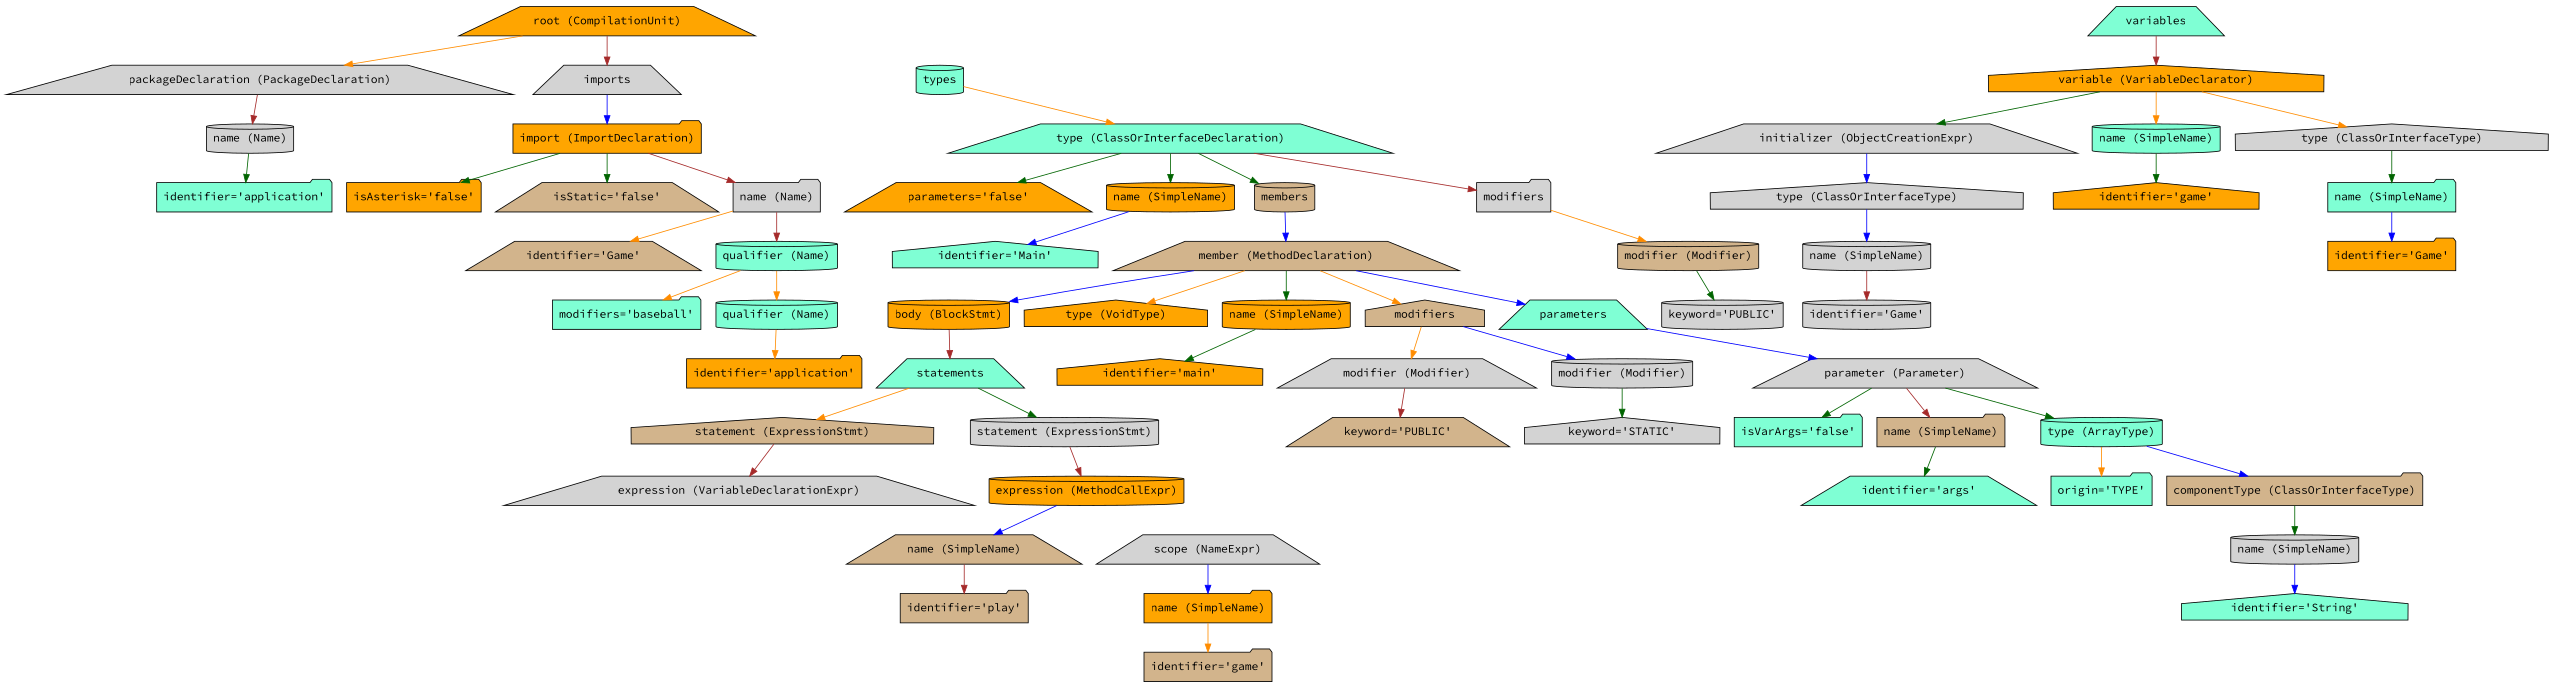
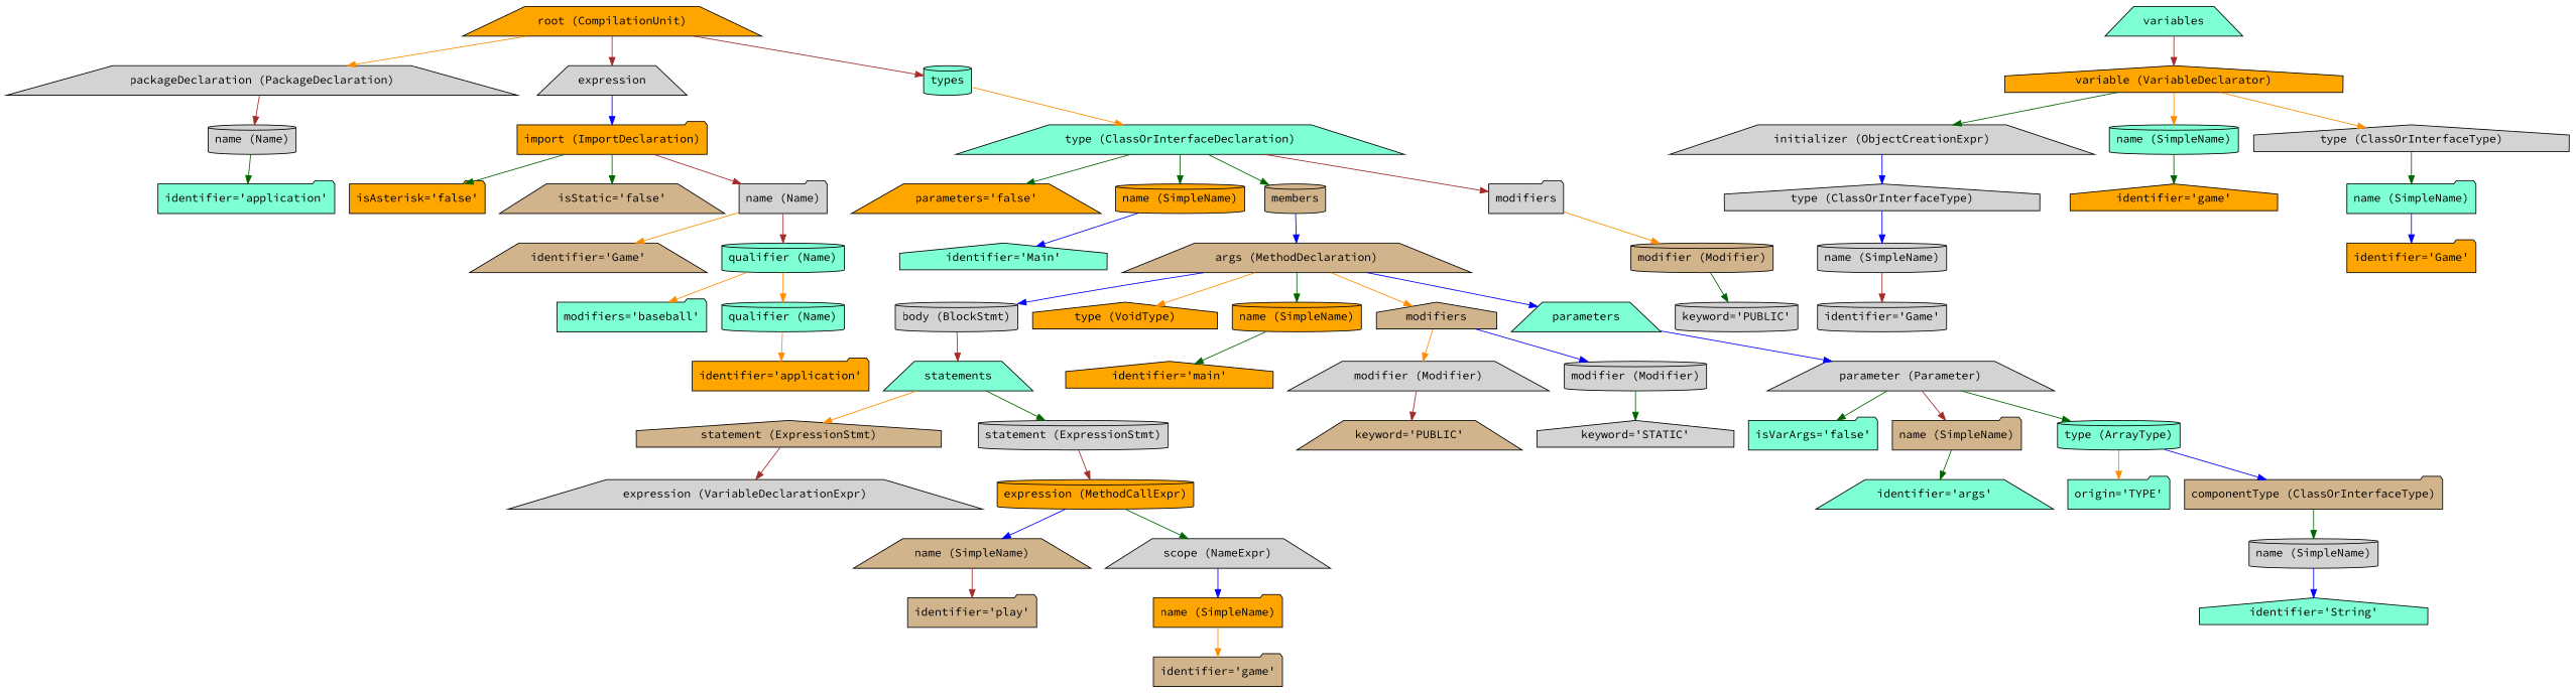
  digraph {
    fontname="Source Code Pro"
    node [fillcolor=lightgrey fontname="Source Code Pro" shape=trapezium style=filled]
    edge [color=darkgreen fontname="Source Code Pro"]
    n1 [fillcolor=orange label="root (CompilationUnit)"]
    n2 [label="packageDeclaration (PackageDeclaration)"]
-   n3 [label=imports]
+   n3 [label=expression]
    n4 [fillcolor=aquamarine label=types shape=cylinder]
    n5 [label="name (Name)" shape=cylinder]
    n6 [fillcolor=orange label="import (ImportDeclaration)" shape=folder]
    n7 [fillcolor=aquamarine label="type (ClassOrInterfaceDeclaration)"]
    n8 [fillcolor=aquamarine label="identifier='application'" shape=folder]
    n9 [fillcolor=orange label="isAsterisk='false'" shape=folder]
    n10 [fillcolor=tan label="isStatic='false'"]
    n11 [label="name (Name)" shape=folder]
    n12 [fillcolor=tan label="identifier='Game'"]
    n13 [fillcolor=aquamarine label="qualifier (Name)" shape=cylinder]
    n14 [fillcolor=aquamarine label="modifiers='baseball'" shape=folder]
    n15 [fillcolor=aquamarine label="qualifier (Name)" shape=cylinder]
    n16 [fillcolor=orange label="identifier='application'" shape=folder]
    n17 [fillcolor=orange label="parameters='false'"]
    n18 [fillcolor=orange label="name (SimpleName)" shape=cylinder]
    n19 [fillcolor=tan label=members shape=cylinder]
    n20 [label=modifiers shape=folder]
    n21 [fillcolor=aquamarine label="identifier='Main'" shape=house]
-   n22 [fillcolor=tan label="member (MethodDeclaration)"]
+   n22 [fillcolor=tan label="args (MethodDeclaration)"]
    n23 [fillcolor=tan label="modifier (Modifier)" shape=cylinder]
-   n24 [fillcolor=orange label="body (BlockStmt)" shape=cylinder]
+   n24 [label="body (BlockStmt)" shape=cylinder]
    n25 [fillcolor=orange label="type (VoidType)" shape=house]
    n26 [fillcolor=orange label="name (SimpleName)" shape=cylinder]
    n27 [fillcolor=tan label=modifiers shape=house]
    n28 [fillcolor=aquamarine label=parameters]
    n29 [fillcolor=aquamarine label=statements]
    n30 [fillcolor=orange label="identifier='main'" shape=house]
    n31 [label="modifier (Modifier)"]
    n32 [label="modifier (Modifier)" shape=cylinder]
    n33 [label="parameter (Parameter)"]
    n34 [fillcolor=tan label="statement (ExpressionStmt)" shape=house]
    n35 [label="statement (ExpressionStmt)" shape=cylinder]
    n36 [label="expression (VariableDeclarationExpr)"]
    n37 [fillcolor=orange label="expression (MethodCallExpr)" shape=cylinder]
    n38 [fillcolor=aquamarine label=variables]
    n39 [fillcolor=orange label="variable (VariableDeclarator)" shape=house]
    n40 [label="initializer (ObjectCreationExpr)"]
    n41 [fillcolor=aquamarine label="name (SimpleName)" shape=cylinder]
    n42 [label="type (ClassOrInterfaceType)" shape=house]
    n43 [label="type (ClassOrInterfaceType)" shape=house]
    n44 [fillcolor=orange label="identifier='game'" shape=house]
    n45 [fillcolor=aquamarine label="name (SimpleName)" shape=folder]
    n46 [label="name (SimpleName)" shape=cylinder]
    n47 [label="identifier='Game'" shape=cylinder]
    n48 [fillcolor=orange label="identifier='Game'" shape=folder]
    n49 [fillcolor=tan label="name (SimpleName)"]
    n50 [label="scope (NameExpr)"]
    n51 [fillcolor=tan label="identifier='play'" shape=folder]
    n52 [fillcolor=orange label="name (SimpleName)" shape=folder]
    n53 [fillcolor=tan label="identifier='game'" shape=folder]
    n54 [fillcolor=tan label="keyword='PUBLIC'"]
    n55 [label="keyword='STATIC'" shape=house]
    n56 [fillcolor=aquamarine label="isVarArgs='false'" shape=folder]
    n57 [fillcolor=tan label="name (SimpleName)" shape=folder]
    n58 [fillcolor=aquamarine label="type (ArrayType)" shape=cylinder]
    n59 [fillcolor=aquamarine label="identifier='args'"]
    n60 [fillcolor=aquamarine label="origin='TYPE'" shape=folder]
    n61 [fillcolor=tan label="componentType (ClassOrInterfaceType)" shape=folder]
    n62 [label="name (SimpleName)" shape=cylinder]
    n63 [fillcolor=aquamarine label="identifier='String'" shape=house]
    n64 [label="keyword='PUBLIC'" shape=cylinder]
    n1 -> n2 [color=darkorange]
    n1 -> n3 [color=brown]
+   n1 -> n4 [color=brown]
    n2 -> n5 [color=brown]
    n3 -> n6 [color=blue]
    n4 -> n7 [color=darkorange]
    n5 -> n8
    n6 -> n9
    n6 -> n10
    n6 -> n11 [color=brown]
    n7 -> n17
    n7 -> n18
    n7 -> n19
    n7 -> n20 [color=brown]
    n11 -> n12 [color=darkorange]
    n11 -> n13 [color=brown]
    n13 -> n14 [color=darkorange]
    n13 -> n15 [color=darkorange]
    n15 -> n16 [color=darkorange]
    n18 -> n21 [color=blue]
    n19 -> n22 [color=blue]
    n20 -> n23 [color=darkorange]
    n22 -> n24 [color=blue]
    n22 -> n25 [color=darkorange]
    n22 -> n26
    n22 -> n27 [color=darkorange]
    n22 -> n28 [color=blue]
    n23 -> n64
    n24 -> n29 [color=brown]
    n26 -> n30
    n27 -> n31 [color=darkorange]
    n27 -> n32 [color=blue]
    n28 -> n33 [color=blue]
    n29 -> n34 [color=darkorange]
    n29 -> n35
    n31 -> n54 [color=brown]
    n32 -> n55
    n33 -> n56
    n33 -> n57 [color=brown]
    n33 -> n58
    n34 -> n36 [color=brown]
    n35 -> n37 [color=brown]
    n37 -> n49 [color=blue]
+   n37 -> n50
    n38 -> n39 [color=brown]
    n39 -> n40
    n39 -> n41 [color=darkorange]
    n39 -> n42 [color=darkorange]
    n40 -> n43 [color=blue]
    n41 -> n44
    n42 -> n45
    n43 -> n46 [color=blue]
    n45 -> n48 [color=blue]
    n46 -> n47 [color=brown]
    n49 -> n51 [color=brown]
    n50 -> n52 [color=blue]
    n52 -> n53 [color=darkorange]
    n57 -> n59
    n58 -> n60 [color=darkorange]
    n58 -> n61 [color=blue]
    n61 -> n62
    n62 -> n63 [color=blue]
  }
